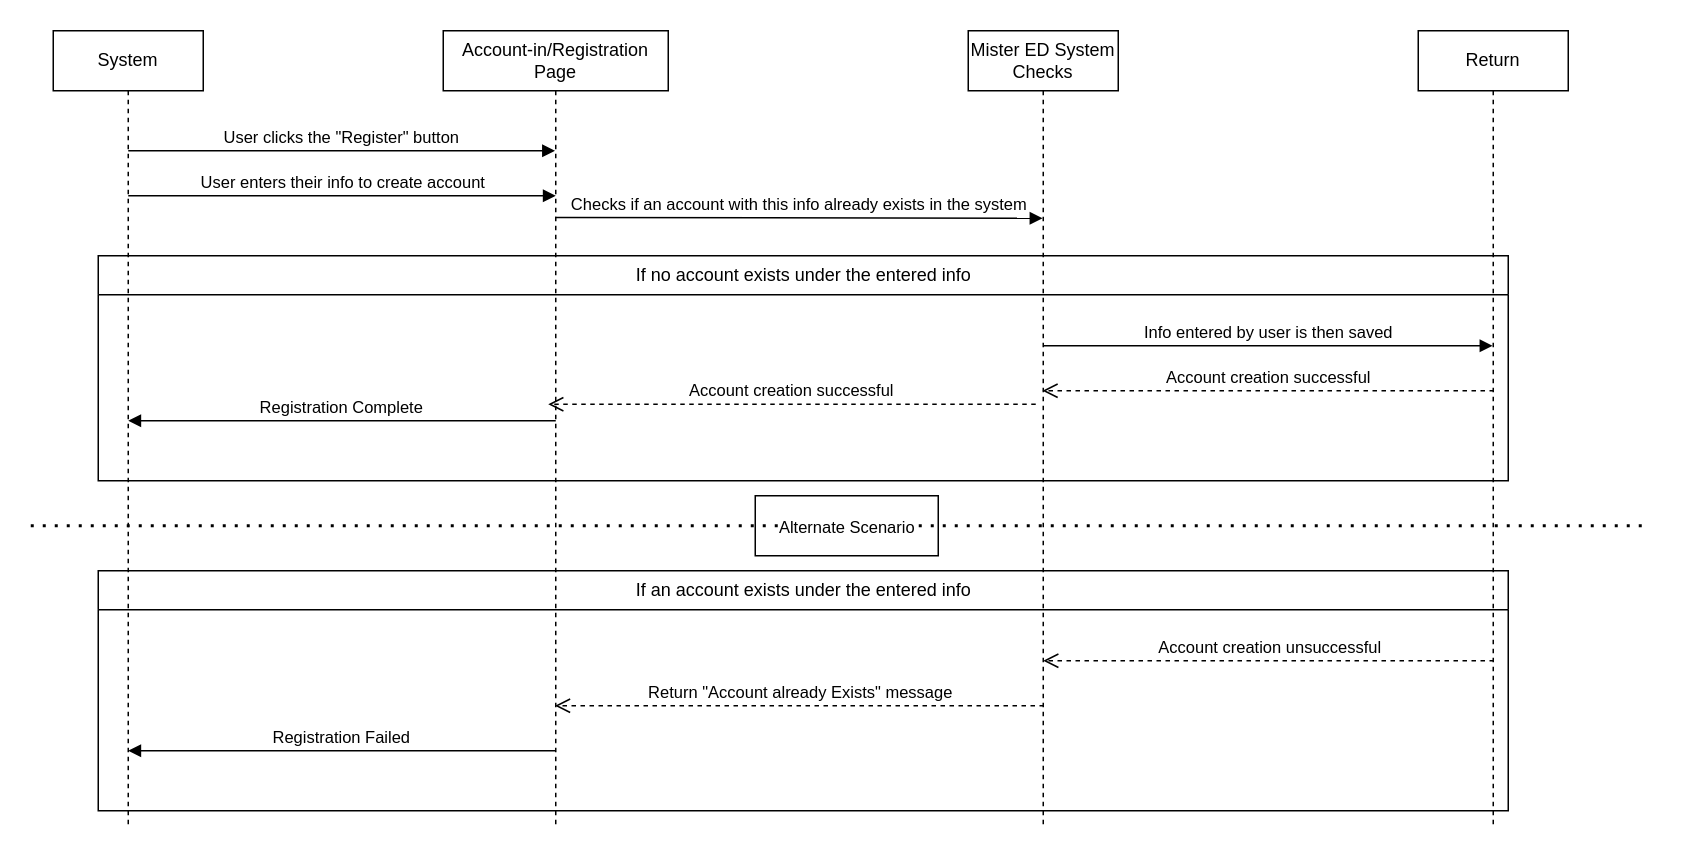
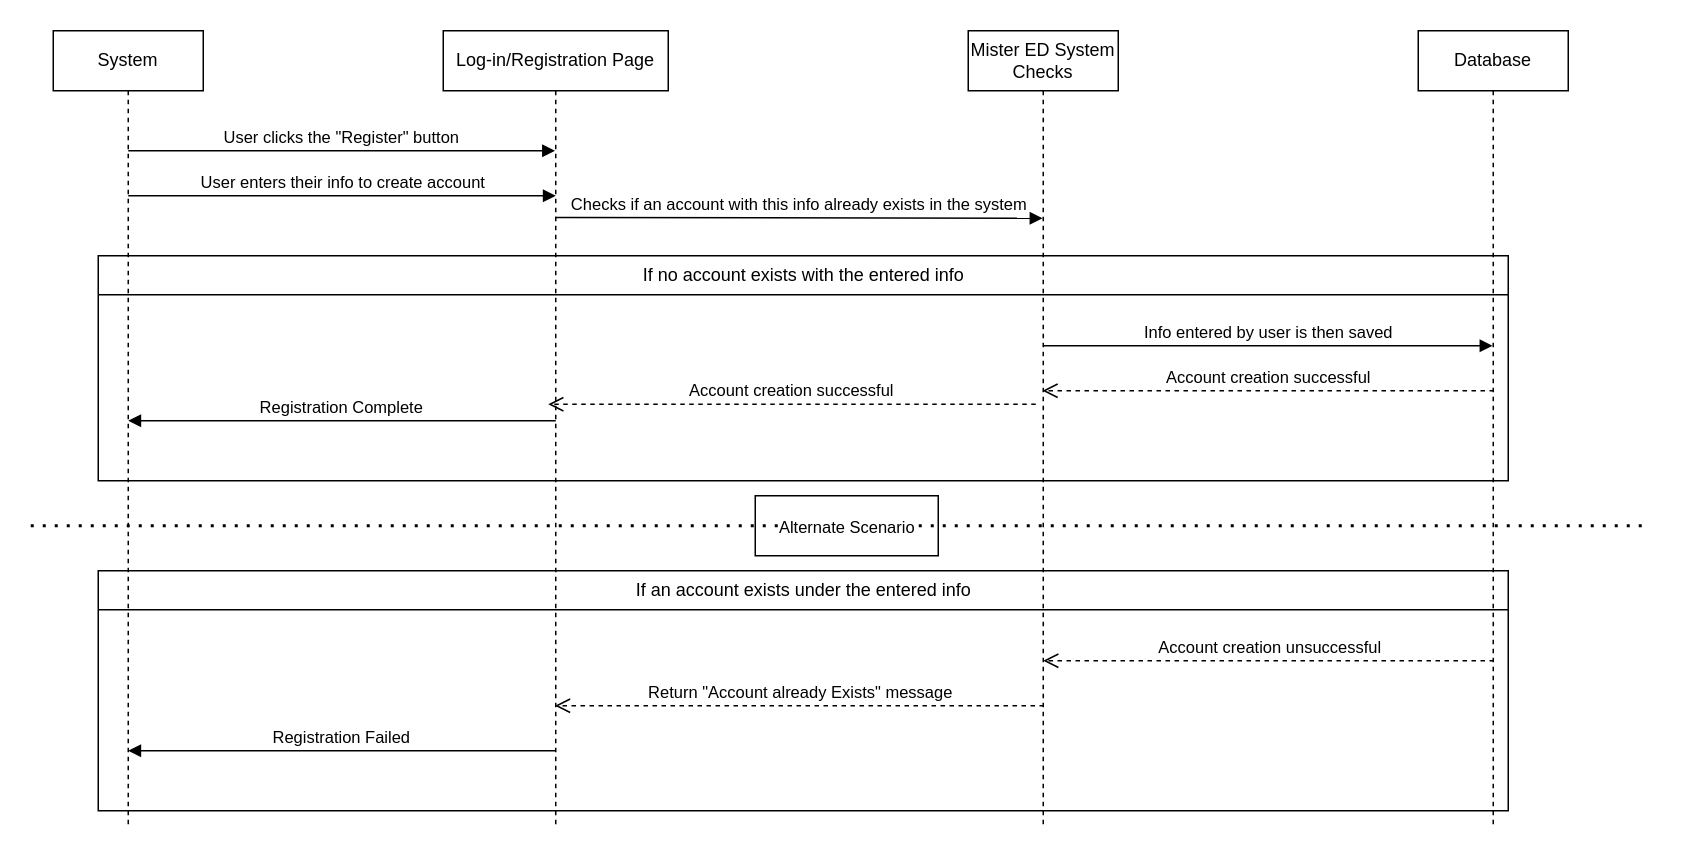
  <mxCell id="0" />
  <mxCell id="1" parent="0" />
  <mxCell id="2" value="" style="rounded=0;whiteSpace=wrap;html=1;" vertex="1" parent="1"><mxGeometry x="503" y="330" width="122" height="40" as="geometry" /></mxCell>
  <mxCell id="3" value="" style="endArrow=none;dashed=1;html=1;dashPattern=1 3;strokeWidth=2;rounded=0;" edge="1" parent="1"><mxGeometry width="50" height="50" relative="1" as="geometry"><mxPoint x="20" y="350" as="sourcePoint" /><mxPoint x="1100" y="350" as="targetPoint" /></mxGeometry></mxCell>
  <mxCell id="4" value="Alternate Scenario" style="edgeLabel;html=1;align=center;verticalAlign=middle;resizable=0;points=[];" vertex="1" connectable="0" parent="3"><mxGeometry x="-0.015" y="1" relative="1" as="geometry"><mxPoint x="11" y="1" as="offset" /></mxGeometry></mxCell>
- <mxCell id="5" value="If no account exists under the entered info" style="swimlane;fontStyle=0;childLayout=stackLayout;horizontal=1;startSize=26;fillColor=none;horizontalStack=0;resizeParent=1;resizeParentMax=0;resizeLast=0;collapsible=1;marginBottom=0;html=1;" vertex="1" parent="1"><mxGeometry x="65" y="170" width="940" height="150" as="geometry" /></mxCell>
+ <mxCell id="5" value="If no account exists with the entered info" style="swimlane;fontStyle=0;childLayout=stackLayout;horizontal=1;startSize=26;fillColor=none;horizontalStack=0;resizeParent=1;resizeParentMax=0;resizeLast=0;collapsible=1;marginBottom=0;html=1;" vertex="1" parent="1"><mxGeometry x="65" y="170" width="940" height="150" as="geometry" /></mxCell>
  <mxCell id="6" value="Info entered by user is then saved" style="html=1;verticalAlign=bottom;endArrow=block;edgeStyle=elbowEdgeStyle;elbow=vertical;curved=0;rounded=0;" parent="5" edge="1"><mxGeometry relative="1" as="geometry"><mxPoint x="630" y="60" as="sourcePoint" /><Array as="points"><mxPoint x="934.6" y="60.01" /></Array><mxPoint x="929.5" y="60.01" as="targetPoint" /></mxGeometry></mxCell>
  <mxCell id="7" value="Account creation successful" style="html=1;verticalAlign=bottom;endArrow=open;dashed=1;endSize=8;edgeStyle=elbowEdgeStyle;elbow=vertical;curved=0;rounded=0;" parent="5" edge="1" target="13"><mxGeometry relative="1" as="geometry"><mxPoint x="670" y="90" as="targetPoint" /><Array as="points" /><mxPoint x="930.5" y="90" as="sourcePoint" /></mxGeometry></mxCell>
  <mxCell id="8" value="Registration Complete" style="html=1;verticalAlign=bottom;endArrow=block;edgeStyle=elbowEdgeStyle;elbow=vertical;curved=0;rounded=0;" parent="5" edge="1"><mxGeometry relative="1" as="geometry"><mxPoint x="305" y="110" as="sourcePoint" /><Array as="points"><mxPoint x="200.5" y="110" /><mxPoint x="320.5" y="100" /></Array><mxPoint x="20" y="110" as="targetPoint" /></mxGeometry></mxCell>
  <mxCell id="9" value="System" style="shape=umlLifeline;perimeter=lifelinePerimeter;whiteSpace=wrap;html=1;container=0;dropTarget=0;collapsible=0;recursiveResize=0;outlineConnect=0;portConstraint=eastwest;newEdgeStyle={&quot;edgeStyle&quot;:&quot;elbowEdgeStyle&quot;,&quot;elbow&quot;:&quot;vertical&quot;,&quot;curved&quot;:0,&quot;rounded&quot;:0};" parent="1" vertex="1"><mxGeometry x="35" y="20" width="100" height="530" as="geometry" /></mxCell>
- <mxCell id="10" value="Return" style="shape=umlLifeline;perimeter=lifelinePerimeter;whiteSpace=wrap;html=1;container=0;dropTarget=0;collapsible=0;recursiveResize=0;outlineConnect=0;portConstraint=eastwest;newEdgeStyle={&quot;edgeStyle&quot;:&quot;elbowEdgeStyle&quot;,&quot;elbow&quot;:&quot;vertical&quot;,&quot;curved&quot;:0,&quot;rounded&quot;:0};" parent="1" vertex="1"><mxGeometry x="945" y="20" width="100" height="530" as="geometry" /></mxCell>
+ <mxCell id="10" value="Database" style="shape=umlLifeline;perimeter=lifelinePerimeter;whiteSpace=wrap;html=1;container=0;dropTarget=0;collapsible=0;recursiveResize=0;outlineConnect=0;portConstraint=eastwest;newEdgeStyle={&quot;edgeStyle&quot;:&quot;elbowEdgeStyle&quot;,&quot;elbow&quot;:&quot;vertical&quot;,&quot;curved&quot;:0,&quot;rounded&quot;:0};" parent="1" vertex="1"><mxGeometry x="945" y="20" width="100" height="530" as="geometry" /></mxCell>
  <mxCell id="11" value="User clicks the &quot;Register&quot; button" style="html=1;verticalAlign=bottom;endArrow=block;edgeStyle=elbowEdgeStyle;elbow=vertical;curved=0;rounded=0;" parent="1" edge="1" target="12"><mxGeometry relative="1" as="geometry"><mxPoint x="85" y="100" as="sourcePoint" /><Array as="points" /><mxPoint x="315" y="110" as="targetPoint" /></mxGeometry></mxCell>
- <mxCell id="12" value="Account-in/Registration Page" style="shape=umlLifeline;perimeter=lifelinePerimeter;whiteSpace=wrap;html=1;container=0;dropTarget=0;collapsible=0;recursiveResize=0;outlineConnect=0;portConstraint=eastwest;newEdgeStyle={&quot;edgeStyle&quot;:&quot;elbowEdgeStyle&quot;,&quot;elbow&quot;:&quot;vertical&quot;,&quot;curved&quot;:0,&quot;rounded&quot;:0};" parent="1" vertex="1"><mxGeometry x="295" y="20" width="150" height="530" as="geometry" /></mxCell>
+ <mxCell id="12" value="Log-in/Registration Page" style="shape=umlLifeline;perimeter=lifelinePerimeter;whiteSpace=wrap;html=1;container=0;dropTarget=0;collapsible=0;recursiveResize=0;outlineConnect=0;portConstraint=eastwest;newEdgeStyle={&quot;edgeStyle&quot;:&quot;elbowEdgeStyle&quot;,&quot;elbow&quot;:&quot;vertical&quot;,&quot;curved&quot;:0,&quot;rounded&quot;:0};" parent="1" vertex="1"><mxGeometry x="295" y="20" width="150" height="530" as="geometry" /></mxCell>
  <mxCell id="13" value="Mister ED System Checks" style="shape=umlLifeline;perimeter=lifelinePerimeter;whiteSpace=wrap;html=1;container=0;dropTarget=0;collapsible=0;recursiveResize=0;outlineConnect=0;portConstraint=eastwest;newEdgeStyle={&quot;edgeStyle&quot;:&quot;elbowEdgeStyle&quot;,&quot;elbow&quot;:&quot;vertical&quot;,&quot;curved&quot;:0,&quot;rounded&quot;:0};" parent="1" vertex="1"><mxGeometry x="645" y="20" width="100" height="530" as="geometry" /></mxCell>
  <mxCell id="14" value="User enters their info to create account" style="html=1;verticalAlign=bottom;endArrow=block;edgeStyle=elbowEdgeStyle;elbow=vertical;curved=0;rounded=0;" parent="1" edge="1"><mxGeometry relative="1" as="geometry"><mxPoint x="85" y="130" as="sourcePoint" /><Array as="points"><mxPoint x="90.5" y="130" /></Array><mxPoint x="370" y="130.42" as="targetPoint" /></mxGeometry></mxCell>
  <mxCell id="15" value="Account creation successful" style="html=1;verticalAlign=bottom;endArrow=open;dashed=1;endSize=8;edgeStyle=elbowEdgeStyle;elbow=vertical;curved=0;rounded=0;" parent="1" edge="1"><mxGeometry relative="1" as="geometry"><mxPoint x="365" y="269" as="targetPoint" /><Array as="points" /><mxPoint x="690" y="269" as="sourcePoint" /></mxGeometry></mxCell>
  <mxCell id="16" value="Checks if an account with this info already exists in the system" style="html=1;verticalAlign=bottom;endArrow=block;edgeStyle=elbowEdgeStyle;elbow=vertical;curved=0;rounded=0;" edge="1" parent="1"><mxGeometry relative="1" as="geometry"><mxPoint x="369.5" y="144.5" as="sourcePoint" /><Array as="points"><mxPoint x="535" y="145" /><mxPoint x="420.5" y="54.5" /></Array><mxPoint x="694.5" y="144.5" as="targetPoint" /></mxGeometry></mxCell>
  <mxCell id="17" value="If an account exists under the entered info" style="swimlane;fontStyle=0;childLayout=stackLayout;horizontal=1;startSize=26;fillColor=none;horizontalStack=0;resizeParent=1;resizeParentMax=0;resizeLast=0;collapsible=1;marginBottom=0;html=1;" vertex="1" parent="1"><mxGeometry x="65" y="380" width="940" height="160" as="geometry" /></mxCell>
  <mxCell id="18" value="Return &quot;Account already Exists&quot; message" style="html=1;verticalAlign=bottom;endArrow=open;dashed=1;endSize=8;edgeStyle=elbowEdgeStyle;elbow=vertical;curved=0;rounded=0;" edge="1" parent="17" target="12"><mxGeometry relative="1" as="geometry"><mxPoint x="330" y="90" as="targetPoint" /><Array as="points" /><mxPoint x="630.5" y="90" as="sourcePoint" /></mxGeometry></mxCell>
  <mxCell id="19" value="Account creation unsuccessful" style="html=1;verticalAlign=bottom;endArrow=open;dashed=1;endSize=8;edgeStyle=elbowEdgeStyle;elbow=vertical;curved=0;rounded=0;" edge="1" parent="17"><mxGeometry relative="1" as="geometry"><mxPoint x="630" y="60" as="targetPoint" /><Array as="points" /><mxPoint x="930.5" y="60" as="sourcePoint" /></mxGeometry></mxCell>
  <mxCell id="20" value="Registration Failed" style="html=1;verticalAlign=bottom;endArrow=block;edgeStyle=elbowEdgeStyle;elbow=vertical;curved=0;rounded=0;" edge="1" parent="17"><mxGeometry relative="1" as="geometry"><mxPoint x="305" y="120" as="sourcePoint" /><Array as="points"><mxPoint x="200.5" y="120" /><mxPoint x="320.5" y="110" /></Array><mxPoint x="20" y="120" as="targetPoint" /></mxGeometry></mxCell>
